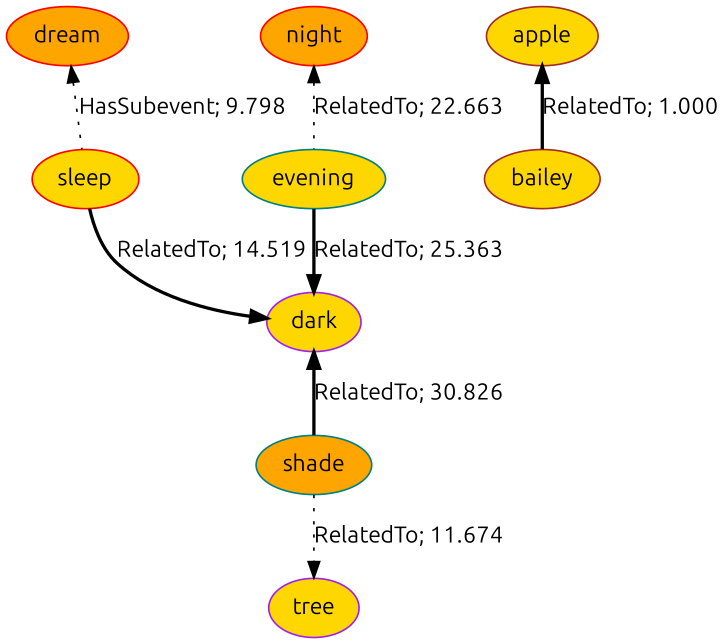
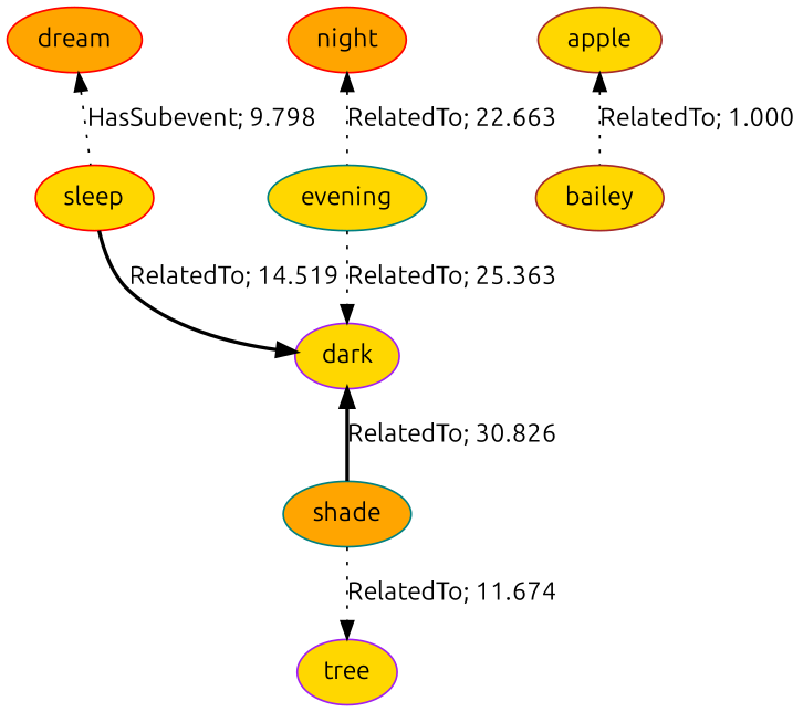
  digraph {
    fontname=Ubuntu
    node [color=red fillcolor=gold fontname=Ubuntu style=filled]
    edge [dir=back fontname=Ubuntu style=dotted]
    n1 [fillcolor=orange label=dream]
    n2 [label=sleep]
    n3 [color=purple label=dark]
    n4 [fillcolor=orange label=night]
    n5 [color=teal label=evening]
    n6 [color=teal fillcolor=orange label=shade]
    n7 [color=purple label=tree]
    n8 [color=brown label=apple]
    n9 [color=brown label=bailey]
    n1 -> n2 [label="HasSubevent; 9.798" weight=9.798]
    n2 -> n3 [dir=forward label="RelatedTo; 14.519" style=bold weight=14.519]
    n3 -> n6 [label="RelatedTo; 30.826" style=bold weight=30.826]
    n4 -> n5 [label="RelatedTo; 22.663" weight=22.663]
-   n5 -> n3 [dir=forward label="RelatedTo; 25.363" style=bold weight=25.363]
+   n5 -> n3 [dir=forward label="RelatedTo; 25.363" weight=25.363]
    n6 -> n7 [dir=forward label="RelatedTo; 11.674" weight=11.674]
-   n8 -> n9 [label="RelatedTo; 1.000" style=bold weight=1.000]
+   n8 -> n9 [label="RelatedTo; 1.000" weight=1.000]
  }
